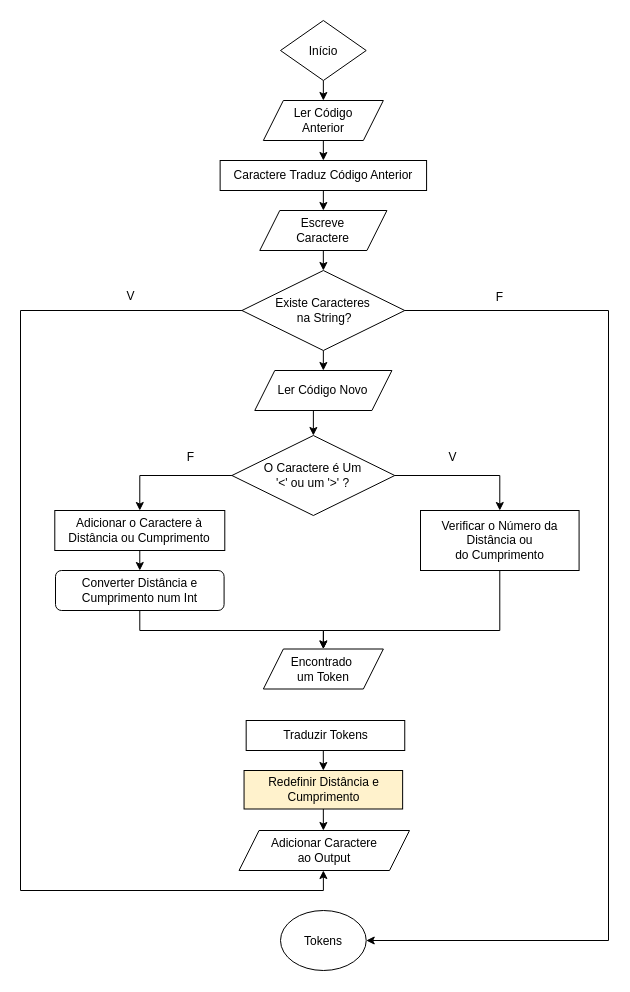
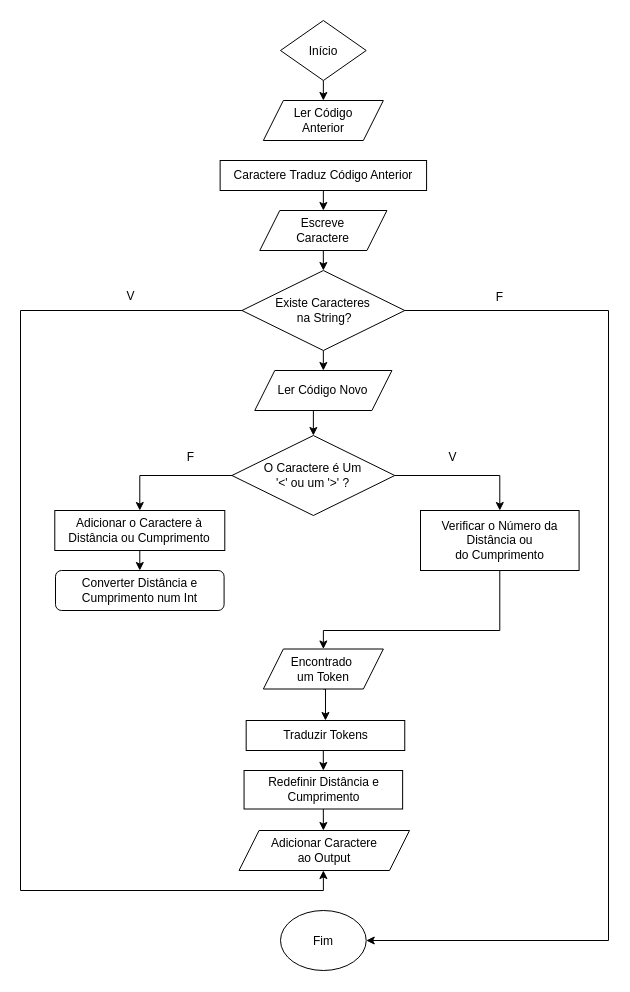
  <mxCell id="0" />
  <mxCell id="1" parent="0" />
  <mxCell id="2" style="edgeStyle=orthogonalEdgeStyle;rounded=0;orthogonalLoop=1;jettySize=auto;html=1;exitX=0.5;exitY=1;exitDx=0;exitDy=0;entryX=0.5;entryY=0;entryDx=0;entryDy=0;fontSize=12.0;" edge="1" parent="1" source="3" target="5"><mxGeometry relative="1" as="geometry" /></mxCell>
  <mxCell id="3" value="&lt;font style=&quot;font-size: 12px&quot;&gt;Início&lt;/font&gt;" style="rhombus;whiteSpace=wrap;html=1;fontSize=14;" vertex="1" parent="1"><mxGeometry x="280" y="20" width="85.71" height="60" as="geometry" /></mxCell>
- <mxCell id="4" style="edgeStyle=orthogonalEdgeStyle;rounded=0;orthogonalLoop=1;jettySize=auto;html=1;exitX=0.5;exitY=1;exitDx=0;exitDy=0;entryX=0.5;entryY=0;entryDx=0;entryDy=0;fontSize=12.0;" edge="1" parent="1" source="5" target="7"><mxGeometry relative="1" as="geometry" /></mxCell>
  <mxCell id="5" value="Ler Código &lt;br&gt;Anterior" style="shape=parallelogram;perimeter=parallelogramPerimeter;whiteSpace=wrap;html=1;fixedSize=1;fontSize=12.0;" vertex="1" parent="1"><mxGeometry x="262.85" y="100" width="120" height="40" as="geometry" /></mxCell>
  <mxCell id="6" style="edgeStyle=orthogonalEdgeStyle;rounded=0;orthogonalLoop=1;jettySize=auto;html=1;exitX=0.5;exitY=1;exitDx=0;exitDy=0;entryX=0.5;entryY=0;entryDx=0;entryDy=0;fontSize=12.0;" edge="1" parent="1" source="7" target="9"><mxGeometry relative="1" as="geometry" /></mxCell>
  <mxCell id="7" value="Caractere Traduz Código Anterior" style="rounded=0;whiteSpace=wrap;html=1;fontSize=12.0;" vertex="1" parent="1"><mxGeometry x="219.63" y="160" width="206.45" height="30" as="geometry" /></mxCell>
  <mxCell id="8" style="edgeStyle=orthogonalEdgeStyle;rounded=0;orthogonalLoop=1;jettySize=auto;html=1;exitX=0.5;exitY=1;exitDx=0;exitDy=0;entryX=0.5;entryY=0;entryDx=0;entryDy=0;fontSize=12.0;" edge="1" parent="1" source="9" target="13"><mxGeometry relative="1" as="geometry" /></mxCell>
  <mxCell id="9" value="Escreve &lt;br&gt;Caractere" style="shape=parallelogram;perimeter=parallelogramPerimeter;whiteSpace=wrap;html=1;fixedSize=1;fontSize=12.0;align=center;" vertex="1" parent="1"><mxGeometry x="259.27" y="210" width="127.15" height="40" as="geometry" /></mxCell>
  <mxCell id="10" style="edgeStyle=orthogonalEdgeStyle;rounded=0;orthogonalLoop=1;jettySize=auto;html=1;exitX=0.5;exitY=1;exitDx=0;exitDy=0;entryX=0.5;entryY=0;entryDx=0;entryDy=0;fontSize=12.0;" edge="1" parent="1" source="13" target="15"><mxGeometry relative="1" as="geometry" /></mxCell>
  <mxCell id="11" style="edgeStyle=orthogonalEdgeStyle;rounded=0;orthogonalLoop=1;jettySize=auto;html=1;exitX=0;exitY=0.5;exitDx=0;exitDy=0;entryX=0.5;entryY=1;entryDx=0;entryDy=0;fontSize=12.0;" edge="1" parent="1" source="13"><mxGeometry relative="1" as="geometry"><Array as="points"><mxPoint x="20" y="310" /><mxPoint x="20" y="890" /><mxPoint x="323" y="890" /></Array><mxPoint x="322.86" y="870" as="targetPoint" /></mxGeometry></mxCell>
  <mxCell id="12" style="edgeStyle=orthogonalEdgeStyle;rounded=0;orthogonalLoop=1;jettySize=auto;html=1;exitX=1;exitY=0.5;exitDx=0;exitDy=0;fontSize=12.0;" edge="1" parent="1" source="13" target="31"><mxGeometry relative="1" as="geometry"><Array as="points"><mxPoint x="608" y="310" /><mxPoint x="608" y="940" /></Array><mxPoint x="402.18" y="180" as="sourcePoint" /></mxGeometry></mxCell>
  <mxCell id="13" value="&lt;br&gt;&lt;span&gt;Existe Caracteres&lt;/span&gt;&lt;br&gt;&lt;span&gt;&amp;nbsp;na String?&lt;/span&gt;&lt;br&gt;&lt;span&gt;&amp;nbsp;&lt;/span&gt;" style="rhombus;whiteSpace=wrap;html=1;fontSize=12.0;" vertex="1" parent="1"><mxGeometry x="241.43" y="270" width="162.85" height="80" as="geometry" /></mxCell>
  <mxCell id="14" style="edgeStyle=orthogonalEdgeStyle;rounded=0;orthogonalLoop=1;jettySize=auto;html=1;exitX=0.5;exitY=1;exitDx=0;exitDy=0;entryX=0.5;entryY=0;entryDx=0;entryDy=0;fontSize=12.0;" edge="1" parent="1" source="15" target="18"><mxGeometry relative="1" as="geometry" /></mxCell>
  <mxCell id="15" value="Ler Código Novo" style="shape=parallelogram;perimeter=parallelogramPerimeter;whiteSpace=wrap;html=1;fixedSize=1;fontSize=12.0;" vertex="1" parent="1"><mxGeometry x="254.27" y="370" width="137.14" height="40" as="geometry" /></mxCell>
  <mxCell id="16" style="edgeStyle=orthogonalEdgeStyle;rounded=0;orthogonalLoop=1;jettySize=auto;html=1;exitX=1;exitY=0.5;exitDx=0;exitDy=0;entryX=0.5;entryY=0;entryDx=0;entryDy=0;fontSize=12.0;" edge="1" parent="1" source="18" target="20"><mxGeometry relative="1" as="geometry" /></mxCell>
  <mxCell id="17" style="edgeStyle=orthogonalEdgeStyle;rounded=0;orthogonalLoop=1;jettySize=auto;html=1;exitX=0;exitY=0.5;exitDx=0;exitDy=0;entryX=0.5;entryY=0;entryDx=0;entryDy=0;fontSize=12.0;" edge="1" parent="1" source="18" target="22"><mxGeometry relative="1" as="geometry" /></mxCell>
  <mxCell id="18" value="&lt;span&gt;O Caractere é Um &lt;br&gt;'&amp;lt;' ou um '&amp;gt;' ?&lt;/span&gt;" style="rhombus;whiteSpace=wrap;html=1;fontSize=12.0;" vertex="1" parent="1"><mxGeometry x="231.43" y="435" width="162.85" height="80" as="geometry" /></mxCell>
  <mxCell id="19" style="edgeStyle=orthogonalEdgeStyle;rounded=0;orthogonalLoop=1;jettySize=auto;html=1;exitX=0.5;exitY=1;exitDx=0;exitDy=0;entryX=0.5;entryY=0;entryDx=0;entryDy=0;fontSize=12.0;" edge="1" parent="1" source="20" target="26"><mxGeometry relative="1" as="geometry"><Array as="points"><mxPoint x="499" y="630" /><mxPoint x="323" y="630" /></Array></mxGeometry></mxCell>
  <mxCell id="20" value="&lt;span&gt;Verificar o Número da Distância ou &lt;br&gt;do Cumprimento&lt;/span&gt;" style="rounded=0;whiteSpace=wrap;html=1;fontSize=12.0;align=center;" vertex="1" parent="1"><mxGeometry x="420" y="510" width="158.58" height="60" as="geometry" /></mxCell>
  <mxCell id="21" style="edgeStyle=orthogonalEdgeStyle;rounded=0;orthogonalLoop=1;jettySize=auto;html=1;exitX=0.5;exitY=1;exitDx=0;exitDy=0;entryX=0.5;entryY=0;entryDx=0;entryDy=0;fontSize=12.0;" edge="1" parent="1" source="22" target="24"><mxGeometry relative="1" as="geometry" /></mxCell>
  <mxCell id="22" value="&lt;span&gt;Adicionar o Caractere à &lt;br&gt;Distância ou Cumprimento&lt;/span&gt;" style="rounded=0;whiteSpace=wrap;html=1;fontSize=12.0;" vertex="1" parent="1"><mxGeometry x="54.29" y="510" width="170" height="40" as="geometry" /></mxCell>
- <mxCell id="23" style="edgeStyle=orthogonalEdgeStyle;rounded=0;orthogonalLoop=1;jettySize=auto;html=1;exitX=0.5;exitY=1;exitDx=0;exitDy=0;entryX=0.5;entryY=0;entryDx=0;entryDy=0;fontSize=12.0;" edge="1" parent="1" source="24" target="26"><mxGeometry relative="1" as="geometry"><Array as="points"><mxPoint x="139" y="630" /><mxPoint x="323" y="630" /></Array></mxGeometry></mxCell>
  <mxCell id="24" value="&lt;span&gt;Converter Distância e Cumprimento num Int&lt;/span&gt;" style="whiteSpace=wrap;html=1;fontSize=12.0;rounded=1;" vertex="1" parent="1"><mxGeometry x="55" y="570" width="168.58" height="40" as="geometry" /></mxCell>
+ <mxCell id="25" style="edgeStyle=orthogonalEdgeStyle;rounded=0;orthogonalLoop=1;jettySize=auto;html=1;exitX=0.5;exitY=1;exitDx=0;exitDy=0;entryX=0.5;entryY=0;entryDx=0;entryDy=0;fontSize=12.0;" edge="1" parent="1" source="26" target="28"><mxGeometry relative="1" as="geometry" /></mxCell>
  <mxCell id="26" value="&lt;span&gt;Encontrado&amp;nbsp;&lt;/span&gt;&lt;br&gt;&lt;span&gt;um Token&lt;/span&gt;" style="shape=parallelogram;perimeter=parallelogramPerimeter;whiteSpace=wrap;html=1;fixedSize=1;fontSize=12.0;" vertex="1" parent="1"><mxGeometry x="262.86" y="648.5" width="120" height="40" as="geometry" /></mxCell>
  <mxCell id="27" style="edgeStyle=orthogonalEdgeStyle;rounded=0;orthogonalLoop=1;jettySize=auto;html=1;exitX=0.5;exitY=1;exitDx=0;exitDy=0;entryX=0.5;entryY=0;entryDx=0;entryDy=0;fontSize=12.0;" edge="1" parent="1" source="28" target="30"><mxGeometry relative="1" as="geometry" /></mxCell>
  <mxCell id="28" value="&lt;span&gt;Traduzir Tokens&lt;/span&gt;" style="rounded=0;whiteSpace=wrap;html=1;fontSize=12.0;" vertex="1" parent="1"><mxGeometry x="245.67" y="720" width="158.58" height="30" as="geometry" /></mxCell>
  <mxCell id="29" style="edgeStyle=orthogonalEdgeStyle;rounded=0;orthogonalLoop=1;jettySize=auto;html=1;exitX=0.5;exitY=1;exitDx=0;exitDy=0;entryX=0.5;entryY=0;entryDx=0;entryDy=0;fontSize=12;" edge="1" parent="1" source="30"><mxGeometry relative="1" as="geometry"><mxPoint x="322.86" y="830" as="targetPoint" /></mxGeometry></mxCell>
- <mxCell id="30" value="&lt;span&gt;Redefinir Distância e Cumprimento&lt;/span&gt;" style="rounded=0;whiteSpace=wrap;html=1;fontSize=12.0;fillColor=#fff2cc;" vertex="1" parent="1"><mxGeometry x="243.55" y="770" width="158.58" height="38.5" as="geometry" /></mxCell>
- <mxCell id="31" value="&lt;font style=&quot;font-size: 12px&quot;&gt;Tokens&lt;/font&gt;" style="ellipse;whiteSpace=wrap;html=1;fontSize=14;" vertex="1" parent="1"><mxGeometry x="280" y="910" width="85.71" height="60" as="geometry" /></mxCell>
+ <mxCell id="30" value="&lt;span&gt;Redefinir Distância e Cumprimento&lt;/span&gt;" style="rounded=0;whiteSpace=wrap;html=1;fontSize=12.0;" vertex="1" parent="1"><mxGeometry x="243.55" y="770" width="158.58" height="38.5" as="geometry" /></mxCell>
+ <mxCell id="31" value="&lt;font style=&quot;font-size: 12px&quot;&gt;Fim&lt;/font&gt;" style="ellipse;whiteSpace=wrap;html=1;fontSize=14;" vertex="1" parent="1"><mxGeometry x="280" y="910" width="85.71" height="60" as="geometry" /></mxCell>
  <mxCell id="32" value="V" style="text;html=1;align=center;verticalAlign=middle;resizable=0;points=[];autosize=1;strokeColor=none;fillColor=none;fontSize=12;" vertex="1" parent="1"><mxGeometry x="442" y="447" width="20" height="20" as="geometry" /></mxCell>
  <mxCell id="33" value="F" style="text;html=1;align=center;verticalAlign=middle;resizable=0;points=[];autosize=1;strokeColor=none;fillColor=none;fontSize=12;" vertex="1" parent="1"><mxGeometry x="180" y="447" width="20" height="20" as="geometry" /></mxCell>
  <mxCell id="34" value="Adicionar Caractere &lt;br&gt;ao Output" style="shape=parallelogram;perimeter=parallelogramPerimeter;whiteSpace=wrap;html=1;fixedSize=1;fontSize=12;" vertex="1" parent="1"><mxGeometry x="238.56" y="830" width="170.44" height="40" as="geometry" /></mxCell>
  <mxCell id="35" value="F" style="text;html=1;align=center;verticalAlign=middle;resizable=0;points=[];autosize=1;strokeColor=none;fillColor=none;fontSize=12;" vertex="1" parent="1"><mxGeometry x="489.29" y="287" width="20" height="20" as="geometry" /></mxCell>
  <mxCell id="36" value="V" style="text;html=1;align=center;verticalAlign=middle;resizable=0;points=[];autosize=1;strokeColor=none;fillColor=none;fontSize=12;" vertex="1" parent="1"><mxGeometry x="120" y="286" width="20" height="20" as="geometry" /></mxCell>
